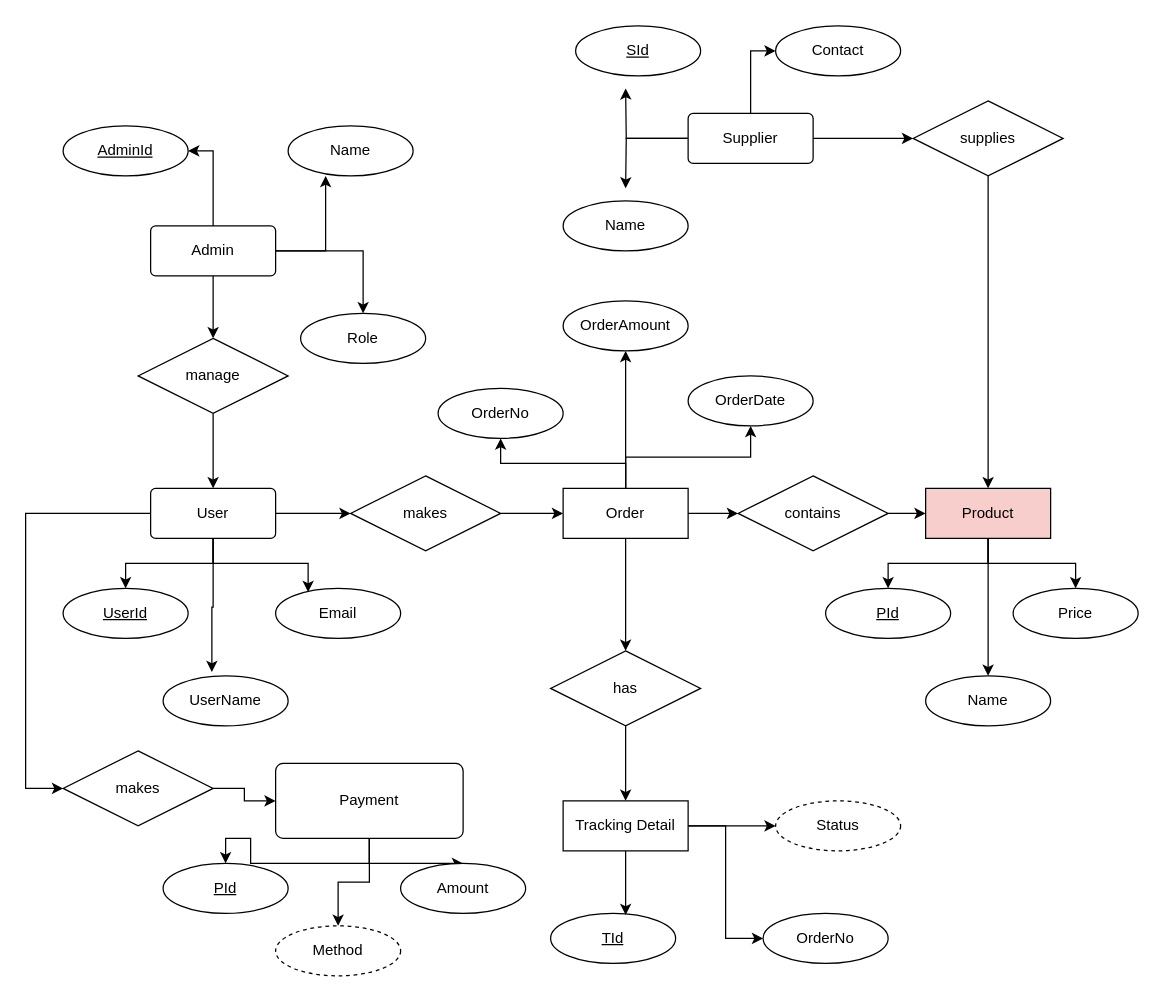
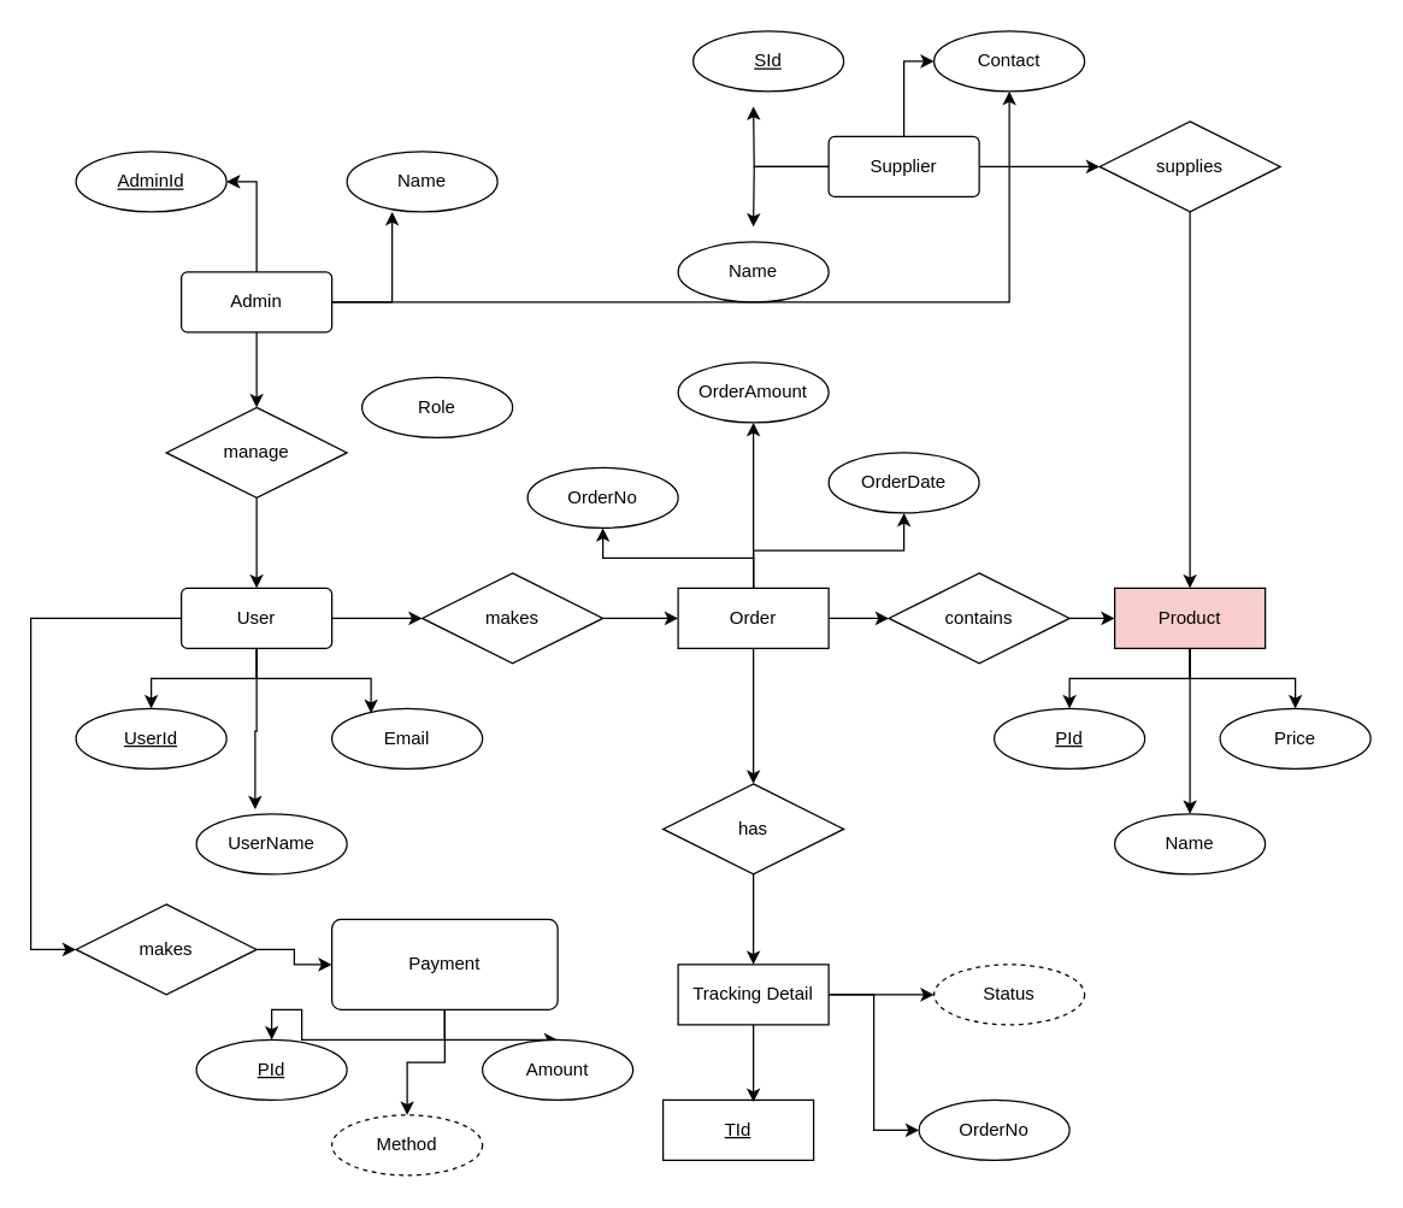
  <mxCell id="0" />
  <mxCell id="1" parent="0" />
  <mxCell id="2" style="edgeStyle=orthogonalEdgeStyle;rounded=0;orthogonalLoop=1;jettySize=auto;html=1;entryX=0;entryY=0.5;entryDx=0;entryDy=0;labelBackgroundColor=none;fontColor=default;" parent="1" source="4" target="6" edge="1"><mxGeometry relative="1" as="geometry" /></mxCell>
  <mxCell id="3" style="edgeStyle=orthogonalEdgeStyle;rounded=0;orthogonalLoop=1;jettySize=auto;html=1;labelBackgroundColor=none;fontColor=default;" parent="1" source="4" edge="1"><mxGeometry relative="1" as="geometry"><mxPoint y="630" as="targetPoint" x="50" /><Array as="points"><mxPoint x="20" y="410" /><mxPoint x="20" y="630" /></Array></mxGeometry></mxCell>
  <mxCell id="4" value="User" style="rounded=1;arcSize=10;whiteSpace=wrap;html=1;align=center;labelBackgroundColor=none;" parent="1" vertex="1"><mxGeometry x="120" y="390" width="100" height="40" as="geometry" /></mxCell>
  <mxCell id="5" style="edgeStyle=orthogonalEdgeStyle;rounded=0;orthogonalLoop=1;jettySize=auto;html=1;entryX=0;entryY=0.5;entryDx=0;entryDy=0;labelBackgroundColor=none;fontColor=default;" parent="1" source="6" target="12" edge="1"><mxGeometry relative="1" as="geometry" /></mxCell>
  <mxCell id="6" value="makes" style="shape=rhombus;perimeter=rhombusPerimeter;whiteSpace=wrap;html=1;align=center;labelBackgroundColor=none;" parent="1" vertex="1"><mxGeometry x="280" y="380" width="120" height="60" as="geometry" /></mxCell>
  <mxCell id="7" style="edgeStyle=orthogonalEdgeStyle;rounded=0;orthogonalLoop=1;jettySize=auto;html=1;entryX=0;entryY=0.5;entryDx=0;entryDy=0;labelBackgroundColor=none;fontColor=default;" parent="1" source="12" target="30" edge="1"><mxGeometry relative="1" as="geometry" /></mxCell>
  <mxCell id="8" style="edgeStyle=orthogonalEdgeStyle;rounded=0;orthogonalLoop=1;jettySize=auto;html=1;entryX=0.5;entryY=1;entryDx=0;entryDy=0;labelBackgroundColor=none;fontColor=default;" parent="1" source="12" target="17" edge="1"><mxGeometry relative="1" as="geometry" /></mxCell>
  <mxCell id="9" style="edgeStyle=orthogonalEdgeStyle;rounded=0;orthogonalLoop=1;jettySize=auto;html=1;labelBackgroundColor=none;fontColor=default;" parent="1" source="12" target="16" edge="1"><mxGeometry relative="1" as="geometry" /></mxCell>
  <mxCell id="10" style="edgeStyle=orthogonalEdgeStyle;rounded=0;orthogonalLoop=1;jettySize=auto;html=1;entryX=0.5;entryY=1;entryDx=0;entryDy=0;labelBackgroundColor=none;fontColor=default;" parent="1" source="12" target="21" edge="1"><mxGeometry relative="1" as="geometry"><Array as="points"><mxPoint x="500" y="370" /><mxPoint x="400" y="370" /></Array></mxGeometry></mxCell>
  <mxCell id="11" style="edgeStyle=orthogonalEdgeStyle;rounded=0;orthogonalLoop=1;jettySize=auto;html=1;entryX=0.5;entryY=0;entryDx=0;entryDy=0;labelBackgroundColor=none;fontColor=default;" parent="1" source="12" target="51" edge="1"><mxGeometry relative="1" as="geometry" /></mxCell>
  <mxCell id="12" value="Order" style="whiteSpace=wrap;html=1;align=center;labelBackgroundColor=none;" parent="1" vertex="1"><mxGeometry x="450" y="390" width="100" height="40" as="geometry" /></mxCell>
  <mxCell id="13" value="UserId" style="ellipse;whiteSpace=wrap;html=1;align=center;fontStyle=4;labelBackgroundColor=none;" parent="1" vertex="1"><mxGeometry y="470" width="100" height="40" as="geometry" x="50" /></mxCell>
  <mxCell id="14" value="UserName" style="ellipse;whiteSpace=wrap;html=1;align=center;labelBackgroundColor=none;" parent="1" vertex="1"><mxGeometry x="130" y="540" width="100" height="40" as="geometry" /></mxCell>
  <mxCell id="15" value="Email" style="ellipse;whiteSpace=wrap;html=1;align=center;labelBackgroundColor=none;" parent="1" vertex="1"><mxGeometry x="220" y="470" width="100" height="40" as="geometry" /></mxCell>
  <mxCell id="16" value="OrderDate" style="ellipse;whiteSpace=wrap;html=1;align=center;labelBackgroundColor=none;" parent="1" vertex="1"><mxGeometry x="550" y="300" width="100" height="40" as="geometry" /></mxCell>
  <mxCell id="17" value="OrderAmount" style="ellipse;whiteSpace=wrap;html=1;align=center;labelBackgroundColor=none;" parent="1" vertex="1"><mxGeometry x="450" y="240" width="100" height="40" as="geometry" /></mxCell>
  <mxCell id="18" style="edgeStyle=orthogonalEdgeStyle;rounded=0;orthogonalLoop=1;jettySize=auto;html=1;labelBackgroundColor=none;fontColor=default;" parent="1" source="4" edge="1"><mxGeometry relative="1" as="geometry"><mxPoint x="100" y="470" as="targetPoint" /><Array as="points"><mxPoint x="170" y="450" /><mxPoint x="100" y="450" /><mxPoint x="100" y="470" /></Array></mxGeometry></mxCell>
  <mxCell id="19" style="edgeStyle=orthogonalEdgeStyle;rounded=0;orthogonalLoop=1;jettySize=auto;html=1;entryX=0.26;entryY=0.075;entryDx=0;entryDy=0;entryPerimeter=0;labelBackgroundColor=none;fontColor=default;" parent="1" source="4" target="15" edge="1"><mxGeometry relative="1" as="geometry" /></mxCell>
  <mxCell id="20" style="edgeStyle=orthogonalEdgeStyle;rounded=0;orthogonalLoop=1;jettySize=auto;html=1;entryX=0.39;entryY=-0.075;entryDx=0;entryDy=0;entryPerimeter=0;labelBackgroundColor=none;fontColor=default;" parent="1" source="4" target="14" edge="1"><mxGeometry relative="1" as="geometry" /></mxCell>
  <mxCell id="21" value="OrderNo" style="ellipse;whiteSpace=wrap;html=1;align=center;labelBackgroundColor=none;" parent="1" vertex="1"><mxGeometry x="350" y="310" width="100" height="40" as="geometry" /></mxCell>
  <mxCell id="22" style="edgeStyle=orthogonalEdgeStyle;rounded=0;orthogonalLoop=1;jettySize=auto;html=1;entryX=0.5;entryY=0;entryDx=0;entryDy=0;labelBackgroundColor=none;fontColor=default;" parent="1" source="25" target="28" edge="1"><mxGeometry relative="1" as="geometry" /></mxCell>
  <mxCell id="23" style="edgeStyle=orthogonalEdgeStyle;rounded=0;orthogonalLoop=1;jettySize=auto;html=1;entryX=0.5;entryY=0;entryDx=0;entryDy=0;labelBackgroundColor=none;fontColor=default;" parent="1" source="25" target="26" edge="1"><mxGeometry relative="1" as="geometry" /></mxCell>
  <mxCell id="24" style="edgeStyle=orthogonalEdgeStyle;rounded=0;orthogonalLoop=1;jettySize=auto;html=1;entryX=0.5;entryY=0;entryDx=0;entryDy=0;labelBackgroundColor=none;fontColor=default;" parent="1" source="25" target="27" edge="1"><mxGeometry relative="1" as="geometry" /></mxCell>
  <mxCell id="25" value="Product" style="whiteSpace=wrap;html=1;align=center;labelBackgroundColor=none;fillColor=#f8cecc;" parent="1" vertex="1"><mxGeometry x="740" y="390" width="100" height="40" as="geometry" /></mxCell>
  <mxCell id="26" value="PId" style="ellipse;whiteSpace=wrap;html=1;align=center;fontStyle=4;labelBackgroundColor=none;" parent="1" vertex="1"><mxGeometry x="660" y="470" width="100" height="40" as="geometry" /></mxCell>
  <mxCell id="27" value="Price" style="ellipse;whiteSpace=wrap;html=1;align=center;labelBackgroundColor=none;" parent="1" vertex="1"><mxGeometry x="810" y="470" width="100" height="40" as="geometry" /></mxCell>
  <mxCell id="28" value="Name" style="ellipse;whiteSpace=wrap;html=1;align=center;labelBackgroundColor=none;" parent="1" vertex="1"><mxGeometry x="740" y="540" width="100" height="40" as="geometry" /></mxCell>
  <mxCell id="29" style="edgeStyle=orthogonalEdgeStyle;rounded=0;orthogonalLoop=1;jettySize=auto;html=1;entryX=0;entryY=0.5;entryDx=0;entryDy=0;labelBackgroundColor=none;fontColor=default;" parent="1" source="30" target="25" edge="1"><mxGeometry relative="1" as="geometry" /></mxCell>
  <mxCell id="30" value="contains" style="shape=rhombus;perimeter=rhombusPerimeter;whiteSpace=wrap;html=1;align=center;labelBackgroundColor=none;" parent="1" vertex="1"><mxGeometry x="590" y="380" width="120" height="60" as="geometry" /></mxCell>
  <mxCell id="31" style="edgeStyle=orthogonalEdgeStyle;rounded=0;orthogonalLoop=1;jettySize=auto;html=1;entryX=0;entryY=0.5;entryDx=0;entryDy=0;labelBackgroundColor=none;fontColor=default;" parent="1" source="32" target="36" edge="1"><mxGeometry relative="1" as="geometry" /></mxCell>
  <mxCell id="32" value="makes" style="shape=rhombus;perimeter=rhombusPerimeter;whiteSpace=wrap;html=1;align=center;labelBackgroundColor=none;" parent="1" vertex="1"><mxGeometry y="600" width="120" height="60" as="geometry" x="50" /></mxCell>
  <mxCell id="33" style="edgeStyle=orthogonalEdgeStyle;rounded=0;orthogonalLoop=1;jettySize=auto;html=1;entryX=0.5;entryY=0;entryDx=0;entryDy=0;labelBackgroundColor=none;fontColor=default;" parent="1" source="36" target="38" edge="1"><mxGeometry relative="1" as="geometry" /></mxCell>
  <mxCell id="34" style="edgeStyle=orthogonalEdgeStyle;rounded=0;orthogonalLoop=1;jettySize=auto;html=1;entryX=0.5;entryY=0;entryDx=0;entryDy=0;labelBackgroundColor=none;fontColor=default;" parent="1" source="36" target="37" edge="1"><mxGeometry relative="1" as="geometry" /></mxCell>
  <mxCell id="35" style="edgeStyle=orthogonalEdgeStyle;rounded=0;orthogonalLoop=1;jettySize=auto;html=1;labelBackgroundColor=none;fontColor=default;" parent="1" source="36" target="39" edge="1"><mxGeometry relative="1" as="geometry" /></mxCell>
  <mxCell id="36" value="Payment" style="rounded=1;arcSize=10;whiteSpace=wrap;html=1;align=center;labelBackgroundColor=none;" parent="1" vertex="1"><mxGeometry x="220" y="610" width="150" height="60" as="geometry" /></mxCell>
  <mxCell id="37" value="PId" style="ellipse;whiteSpace=wrap;html=1;align=center;fontStyle=4;labelBackgroundColor=none;" parent="1" vertex="1"><mxGeometry x="130" y="690" width="100" height="40" as="geometry" /></mxCell>
  <mxCell id="38" value="Method" style="ellipse;whiteSpace=wrap;html=1;align=center;labelBackgroundColor=none;dashed=1;" parent="1" vertex="1"><mxGeometry x="220" y="740" width="100" height="40" as="geometry" /></mxCell>
  <mxCell id="39" value="Amount" style="ellipse;whiteSpace=wrap;html=1;align=center;labelBackgroundColor=none;" parent="1" vertex="1"><mxGeometry x="320" y="690" width="100" height="40" as="geometry" /></mxCell>
  <mxCell id="40" style="edgeStyle=orthogonalEdgeStyle;rounded=0;orthogonalLoop=1;jettySize=auto;html=1;entryX=0;entryY=0.5;entryDx=0;entryDy=0;labelBackgroundColor=none;fontColor=default;" parent="1" source="44" target="46" edge="1"><mxGeometry relative="1" as="geometry" /></mxCell>
  <mxCell id="41" style="edgeStyle=orthogonalEdgeStyle;rounded=0;orthogonalLoop=1;jettySize=auto;html=1;labelBackgroundColor=none;fontColor=default;" parent="1" source="44" edge="1"><mxGeometry relative="1" as="geometry"><mxPoint x="500" y="70" as="targetPoint" /></mxGeometry></mxCell>
  <mxCell id="42" style="edgeStyle=orthogonalEdgeStyle;rounded=0;orthogonalLoop=1;jettySize=auto;html=1;labelBackgroundColor=none;fontColor=default;" parent="1" source="44" edge="1"><mxGeometry relative="1" as="geometry"><mxPoint x="500" y="150" as="targetPoint" /></mxGeometry></mxCell>
  <mxCell id="43" style="edgeStyle=orthogonalEdgeStyle;rounded=0;orthogonalLoop=1;jettySize=auto;html=1;entryX=0;entryY=0.5;entryDx=0;entryDy=0;labelBackgroundColor=none;fontColor=default;" parent="1" source="44" target="49" edge="1"><mxGeometry relative="1" as="geometry" /></mxCell>
  <mxCell id="44" value="Supplier" style="rounded=1;arcSize=10;whiteSpace=wrap;html=1;align=center;labelBackgroundColor=none;" parent="1" vertex="1"><mxGeometry x="550" y="90" width="100" height="40" as="geometry" /></mxCell>
  <mxCell id="45" style="edgeStyle=orthogonalEdgeStyle;rounded=0;orthogonalLoop=1;jettySize=auto;html=1;entryX=0.5;entryY=0;entryDx=0;entryDy=0;labelBackgroundColor=none;fontColor=default;" parent="1" source="46" target="25" edge="1"><mxGeometry relative="1" as="geometry" /></mxCell>
  <mxCell id="46" value="supplies" style="shape=rhombus;perimeter=rhombusPerimeter;whiteSpace=wrap;html=1;align=center;labelBackgroundColor=none;" parent="1" vertex="1"><mxGeometry x="730" y="80" width="120" height="60" as="geometry" /></mxCell>
  <mxCell id="47" value="SId" style="ellipse;whiteSpace=wrap;html=1;align=center;fontStyle=4;labelBackgroundColor=none;" parent="1" vertex="1"><mxGeometry x="460" y="20" width="100" height="40" as="geometry" /></mxCell>
  <mxCell id="48" value="Name&lt;span style=&quot;color: rgba(0, 0, 0, 0); font-family: monospace; font-size: 0px; text-align: start; text-wrap: nowrap;&quot;&gt;%3CmxGraphModel%3E%3Croot%3E%3CmxCell%20id%3D%220%22%2F%3E%3CmxCell%20id%3D%221%22%20parent%3D%220%22%2F%3E%3CmxCell%20id%3D%222%22%20value%3D%22Email%22%20style%3D%22ellipse%3BwhiteSpace%3Dwrap%3Bhtml%3D1%3Balign%3Dcenter%3B%22%20vertex%3D%221%22%20parent%3D%221%22%3E%3CmxGeometry%20x%3D%22170%22%20y%3D%22350%22%20width%3D%22100%22%20height%3D%2240%22%20as%3D%22geometry%22%2F%3E%3C%2FmxCell%3E%3C%2Froot%3E%3C%2FmxGraphModel%3E&lt;/span&gt;" style="ellipse;whiteSpace=wrap;html=1;align=center;labelBackgroundColor=none;" parent="1" vertex="1"><mxGeometry x="450" y="160" width="100" height="40" as="geometry" /></mxCell>
  <mxCell id="49" value="Contact" style="ellipse;whiteSpace=wrap;html=1;align=center;labelBackgroundColor=none;" parent="1" vertex="1"><mxGeometry x="620" y="20" width="100" height="40" as="geometry" /></mxCell>
  <mxCell id="50" style="edgeStyle=orthogonalEdgeStyle;rounded=0;orthogonalLoop=1;jettySize=auto;html=1;entryX=0.5;entryY=0;entryDx=0;entryDy=0;labelBackgroundColor=none;fontColor=default;" parent="1" source="51" target="54" edge="1"><mxGeometry relative="1" as="geometry" /></mxCell>
  <mxCell id="51" value="has" style="shape=rhombus;perimeter=rhombusPerimeter;whiteSpace=wrap;html=1;align=center;labelBackgroundColor=none;" parent="1" vertex="1"><mxGeometry x="440" y="520" width="120" height="60" as="geometry" /></mxCell>
  <mxCell id="52" style="edgeStyle=orthogonalEdgeStyle;rounded=0;orthogonalLoop=1;jettySize=auto;html=1;entryX=0;entryY=0.5;entryDx=0;entryDy=0;labelBackgroundColor=none;fontColor=default;" parent="1" source="54" target="56" edge="1"><mxGeometry relative="1" as="geometry" /></mxCell>
  <mxCell id="53" style="edgeStyle=orthogonalEdgeStyle;rounded=0;orthogonalLoop=1;jettySize=auto;html=1;entryX=0;entryY=0.5;entryDx=0;entryDy=0;labelBackgroundColor=none;fontColor=default;" parent="1" source="54" target="57" edge="1"><mxGeometry relative="1" as="geometry" /></mxCell>
  <mxCell id="54" value="Tracking Detail" style="whiteSpace=wrap;html=1;align=center;labelBackgroundColor=none;" parent="1" vertex="1"><mxGeometry x="450" y="640" width="100" height="40" as="geometry" /></mxCell>
- <mxCell id="55" value="TId" style="ellipse;whiteSpace=wrap;html=1;align=center;fontStyle=4;labelBackgroundColor=none;" parent="1" vertex="1"><mxGeometry x="440" y="730" width="100" height="40" as="geometry" /></mxCell>
+ <mxCell id="55" value="TId" style="whiteSpace=wrap;html=1;align=center;fontStyle=4;labelBackgroundColor=none;rounded=0;" parent="1" vertex="1"><mxGeometry x="440" y="730" width="100" height="40" as="geometry" /></mxCell>
  <mxCell id="56" value="Status" style="ellipse;whiteSpace=wrap;html=1;align=center;labelBackgroundColor=none;dashed=1;" parent="1" vertex="1"><mxGeometry x="620" y="640" width="100" height="40" as="geometry" /></mxCell>
  <mxCell id="57" value="OrderNo" style="ellipse;whiteSpace=wrap;html=1;align=center;labelBackgroundColor=none;" parent="1" vertex="1"><mxGeometry x="610" y="730" width="100" height="40" as="geometry" /></mxCell>
  <mxCell id="58" style="edgeStyle=orthogonalEdgeStyle;rounded=0;orthogonalLoop=1;jettySize=auto;html=1;entryX=0.6;entryY=0.031;entryDx=0;entryDy=0;entryPerimeter=0;labelBackgroundColor=none;fontColor=default;" parent="1" source="54" target="55" edge="1"><mxGeometry relative="1" as="geometry" /></mxCell>
  <mxCell id="59" style="edgeStyle=orthogonalEdgeStyle;rounded=0;orthogonalLoop=1;jettySize=auto;html=1;entryX=1;entryY=0.5;entryDx=0;entryDy=0;labelBackgroundColor=none;fontColor=default;" parent="1" source="62" target="63" edge="1"><mxGeometry relative="1" as="geometry" /></mxCell>
- <mxCell id="60" style="edgeStyle=orthogonalEdgeStyle;rounded=0;orthogonalLoop=1;jettySize=auto;html=1;labelBackgroundColor=none;fontColor=default;" parent="1" source="62" target="65" edge="1"><mxGeometry relative="1" as="geometry" /></mxCell>
+ <mxCell id="60" style="edgeStyle=orthogonalEdgeStyle;rounded=0;orthogonalLoop=1;jettySize=auto;html=1;labelBackgroundColor=none;fontColor=default;" parent="1" source="62" target="49" edge="1"><mxGeometry relative="1" as="geometry" /></mxCell>
  <mxCell id="61" style="edgeStyle=orthogonalEdgeStyle;rounded=0;orthogonalLoop=1;jettySize=auto;html=1;entryX=0.5;entryY=0;entryDx=0;entryDy=0;labelBackgroundColor=none;fontColor=default;" parent="1" source="62" target="68" edge="1"><mxGeometry relative="1" as="geometry" /></mxCell>
  <mxCell id="62" value="Admin" style="rounded=1;arcSize=10;whiteSpace=wrap;html=1;align=center;labelBackgroundColor=none;" parent="1" vertex="1"><mxGeometry x="120" y="180" width="100" height="40" as="geometry" /></mxCell>
  <mxCell id="63" value="AdminId" style="ellipse;whiteSpace=wrap;html=1;align=center;fontStyle=4;labelBackgroundColor=none;" parent="1" vertex="1"><mxGeometry y="100" width="100" height="40" as="geometry" x="50" /></mxCell>
  <mxCell id="64" value="Name" style="ellipse;whiteSpace=wrap;html=1;align=center;labelBackgroundColor=none;" parent="1" vertex="1"><mxGeometry x="230" y="100" width="100" height="40" as="geometry" /></mxCell>
  <mxCell id="65" value="Role" style="ellipse;whiteSpace=wrap;html=1;align=center;labelBackgroundColor=none;" parent="1" vertex="1"><mxGeometry x="240" y="250" width="100" height="40" as="geometry" /></mxCell>
  <mxCell id="66" style="edgeStyle=orthogonalEdgeStyle;rounded=0;orthogonalLoop=1;jettySize=auto;html=1;entryX=0.3;entryY=1;entryDx=0;entryDy=0;entryPerimeter=0;labelBackgroundColor=none;fontColor=default;" parent="1" source="62" target="64" edge="1"><mxGeometry relative="1" as="geometry" /></mxCell>
  <mxCell id="67" style="edgeStyle=orthogonalEdgeStyle;rounded=0;orthogonalLoop=1;jettySize=auto;html=1;entryX=0.5;entryY=0;entryDx=0;entryDy=0;labelBackgroundColor=none;fontColor=default;" parent="1" source="68" target="4" edge="1"><mxGeometry relative="1" as="geometry" /></mxCell>
  <mxCell id="68" value="manage" style="shape=rhombus;perimeter=rhombusPerimeter;whiteSpace=wrap;html=1;align=center;labelBackgroundColor=none;" parent="1" vertex="1"><mxGeometry x="110" y="270" width="120" height="60" as="geometry" /></mxCell>
